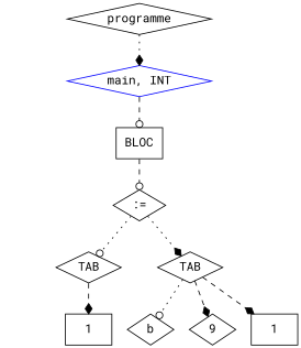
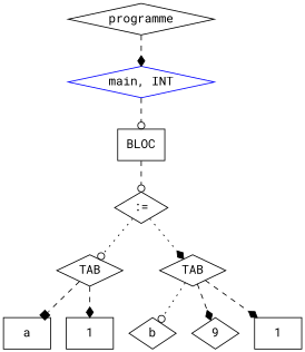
  digraph {
    fontname="Roboto Mono"
    node [fontname="Roboto Mono" shape=diamond]
    edge [arrowhead=diamond fontname="Roboto Mono" style=dashed]
    n1 [label=programme]
    n2 [color=blue label="main, INT"]
    n3 [label=BLOC shape=box]
    n4 [label=":="]
    n5 [label=TAB]
    n6 [label=TAB]
+   n7 [label=a shape=box]
    n8 [label=1 shape=box]
    n9 [label=b]
    n10 [label=9]
    n11 [label=1 shape=box]
-   n1 -> n2 [style=dotted]
+   n1 -> n2
    n2 -> n3 [arrowhead=odot]
    n3 -> n4 [arrowhead=odot]
    n4 -> n5 [arrowhead=odot style=dotted]
    n4 -> n6 [style=dotted]
+   n5 -> n7 [arrowhead=box]
    n5 -> n8
    n6 -> n9 [arrowhead=odot style=dotted]
    n6 -> n10
    n6 -> n11
  }
